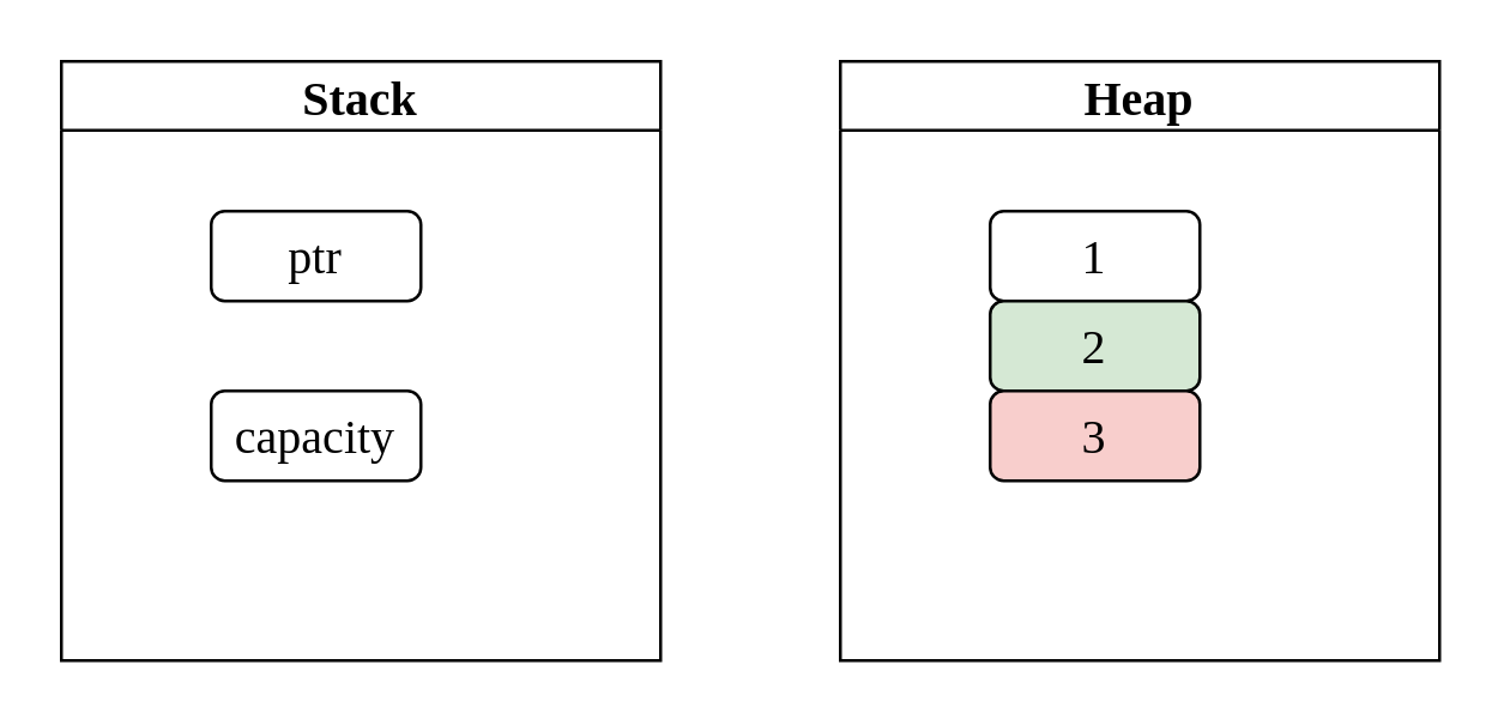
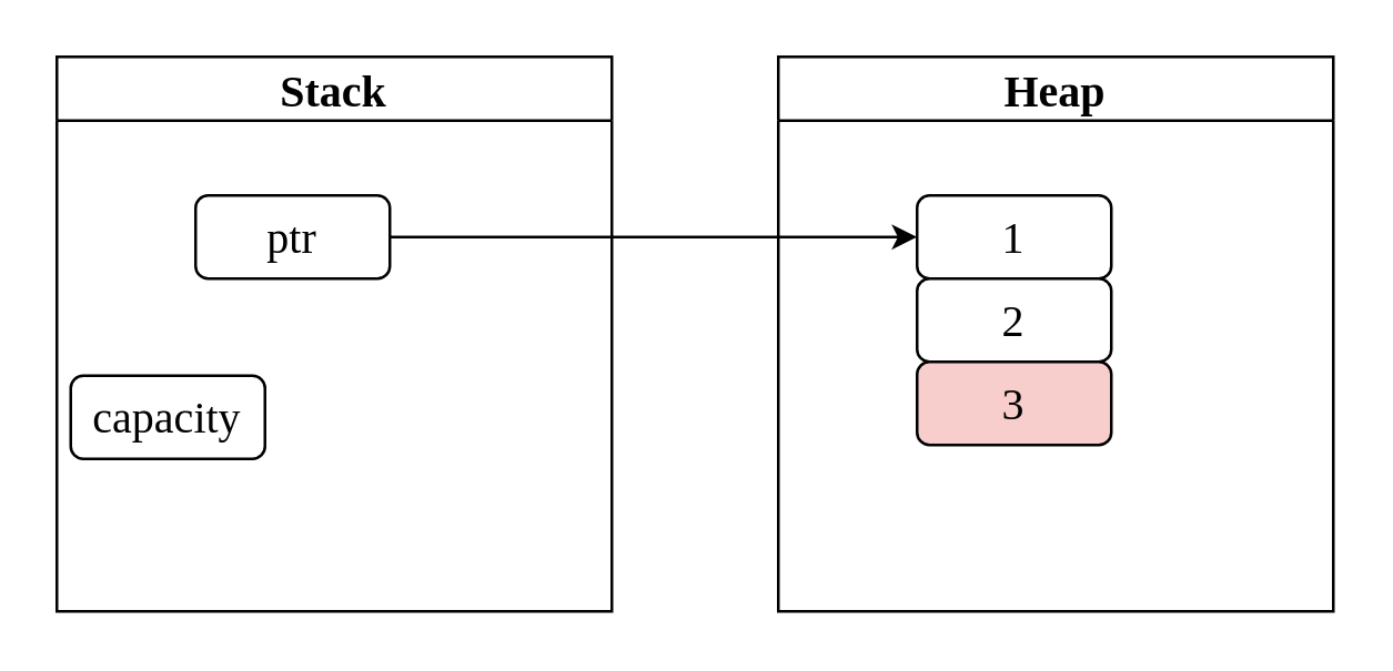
  <mxCell id="0" />
  <mxCell id="1" parent="0" />
  <mxCell id="2" value="Stack" style="swimlane;fontFamily=Comic Sans MS;fontSize=16;" vertex="1" parent="1"><mxGeometry x="20" y="20" width="200" height="200" as="geometry" /></mxCell>
  <mxCell id="3" value="ptr" style="rounded=1;whiteSpace=wrap;html=1;fontFamily=Comic Sans MS;fontSize=16;" vertex="1" parent="2"><mxGeometry x="50" y="50" width="70" height="30" as="geometry" /></mxCell>
- <mxCell id="4" value="capacity" style="rounded=1;whiteSpace=wrap;html=1;fontFamily=Comic Sans MS;fontSize=16;" vertex="1" parent="2"><mxGeometry x="50" y="110" width="70" height="30" as="geometry" /></mxCell>
+ <mxCell id="4" value="capacity" style="rounded=1;whiteSpace=wrap;html=1;fontFamily=Comic Sans MS;fontSize=16;" vertex="1" parent="2"><mxGeometry x="5" y="115" width="70" height="30" as="geometry" /></mxCell>
  <mxCell id="5" value="Heap" style="swimlane;fontFamily=Comic Sans MS;fontSize=16;" vertex="1" parent="1"><mxGeometry x="280" y="20" width="200" height="200" as="geometry" /></mxCell>
  <mxCell id="6" value="1" style="rounded=1;whiteSpace=wrap;html=1;fontFamily=Comic Sans MS;fontSize=16;" vertex="1" parent="5"><mxGeometry x="50" y="50" width="70" height="30" as="geometry" /></mxCell>
- <mxCell id="7" value="2" style="rounded=1;whiteSpace=wrap;html=1;fontFamily=Comic Sans MS;fontSize=16;fillColor=#d5e8d4;" vertex="1" parent="5"><mxGeometry x="50" y="80" width="70" height="30" as="geometry" /></mxCell>
+ <mxCell id="7" value="2" style="rounded=1;whiteSpace=wrap;html=1;fontFamily=Comic Sans MS;fontSize=16;" vertex="1" parent="5"><mxGeometry x="50" y="80" width="70" height="30" as="geometry" /></mxCell>
  <mxCell id="8" value="3" style="rounded=1;whiteSpace=wrap;html=1;fontFamily=Comic Sans MS;fontSize=16;fillColor=#f8cecc;" vertex="1" parent="5"><mxGeometry x="50" y="110" width="70" height="30" as="geometry" /></mxCell>
+ <mxCell id="9" style="edgeStyle=none;html=1;exitX=1;exitY=0.5;exitDx=0;exitDy=0;entryX=0;entryY=0.5;entryDx=0;entryDy=0;fontFamily=Comic Sans MS;fontSize=16;" edge="1" parent="1" source="3" target="6"><mxGeometry relative="1" as="geometry" /></mxCell>
